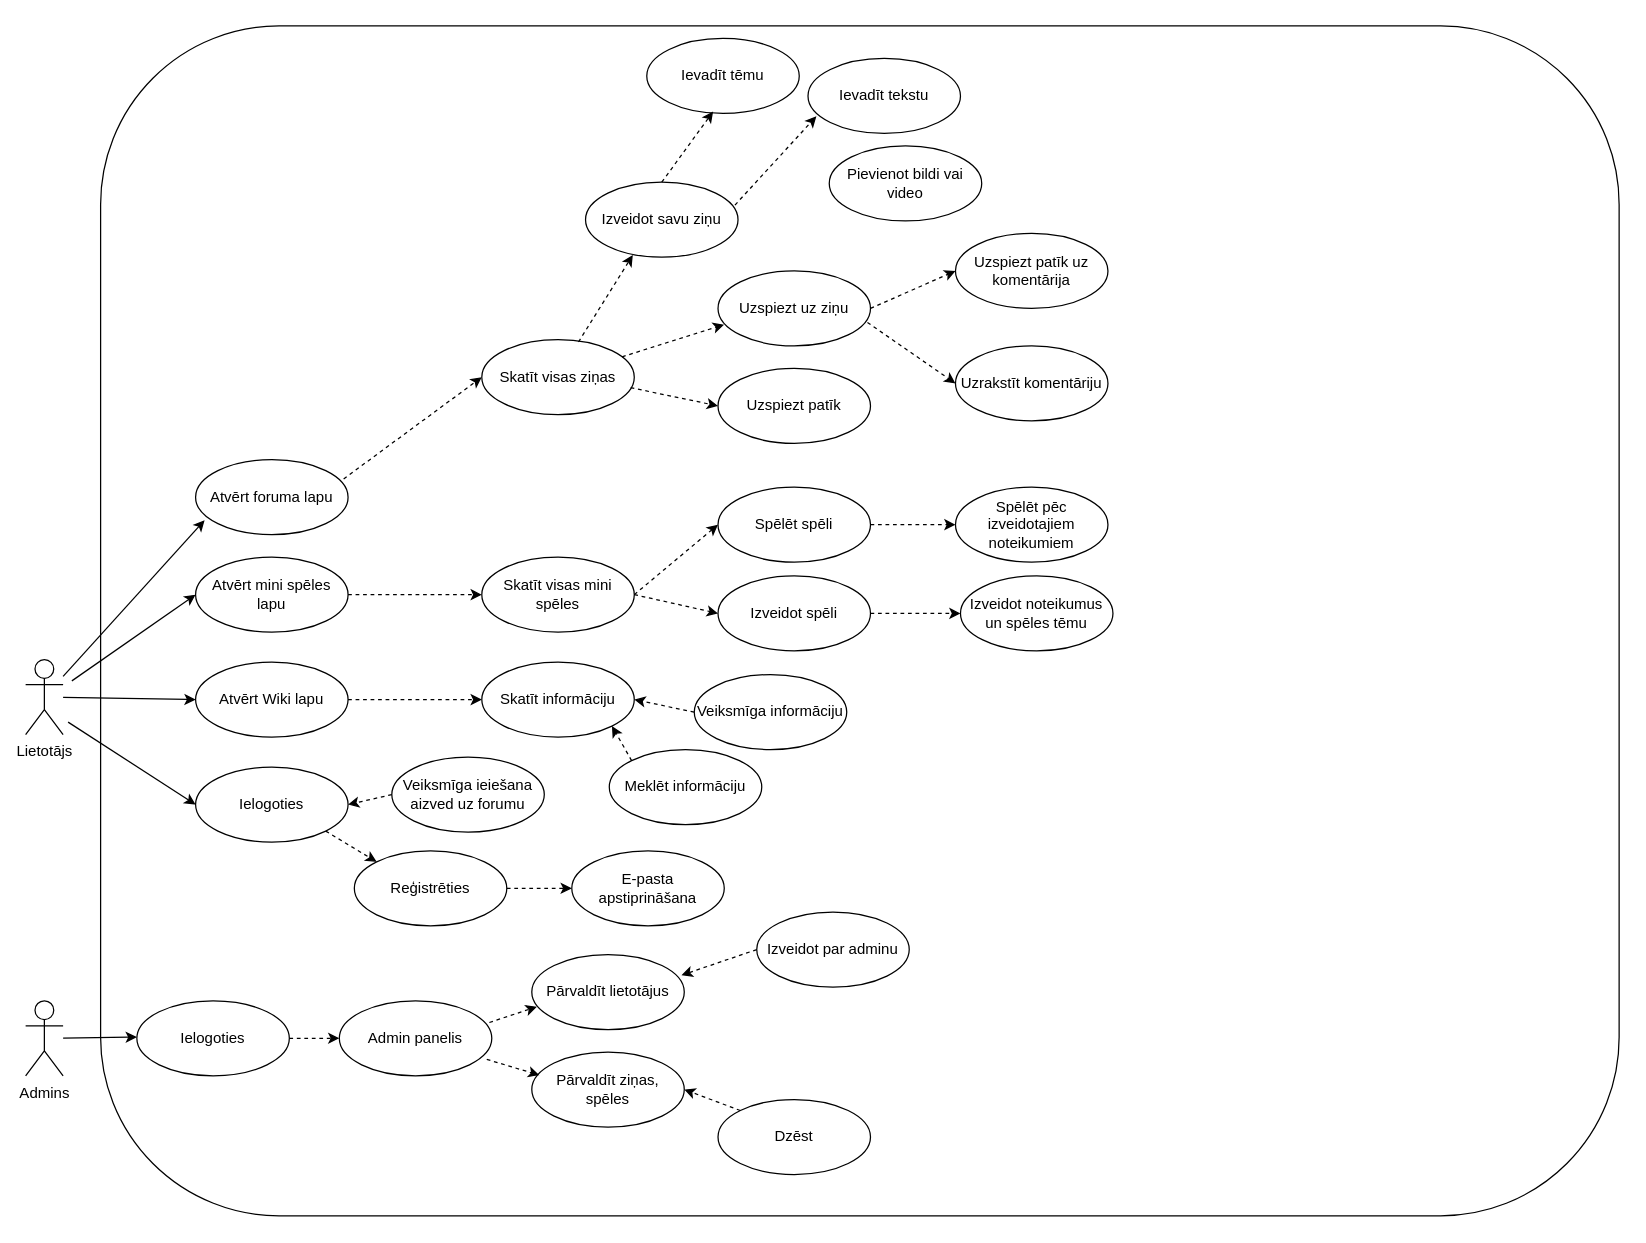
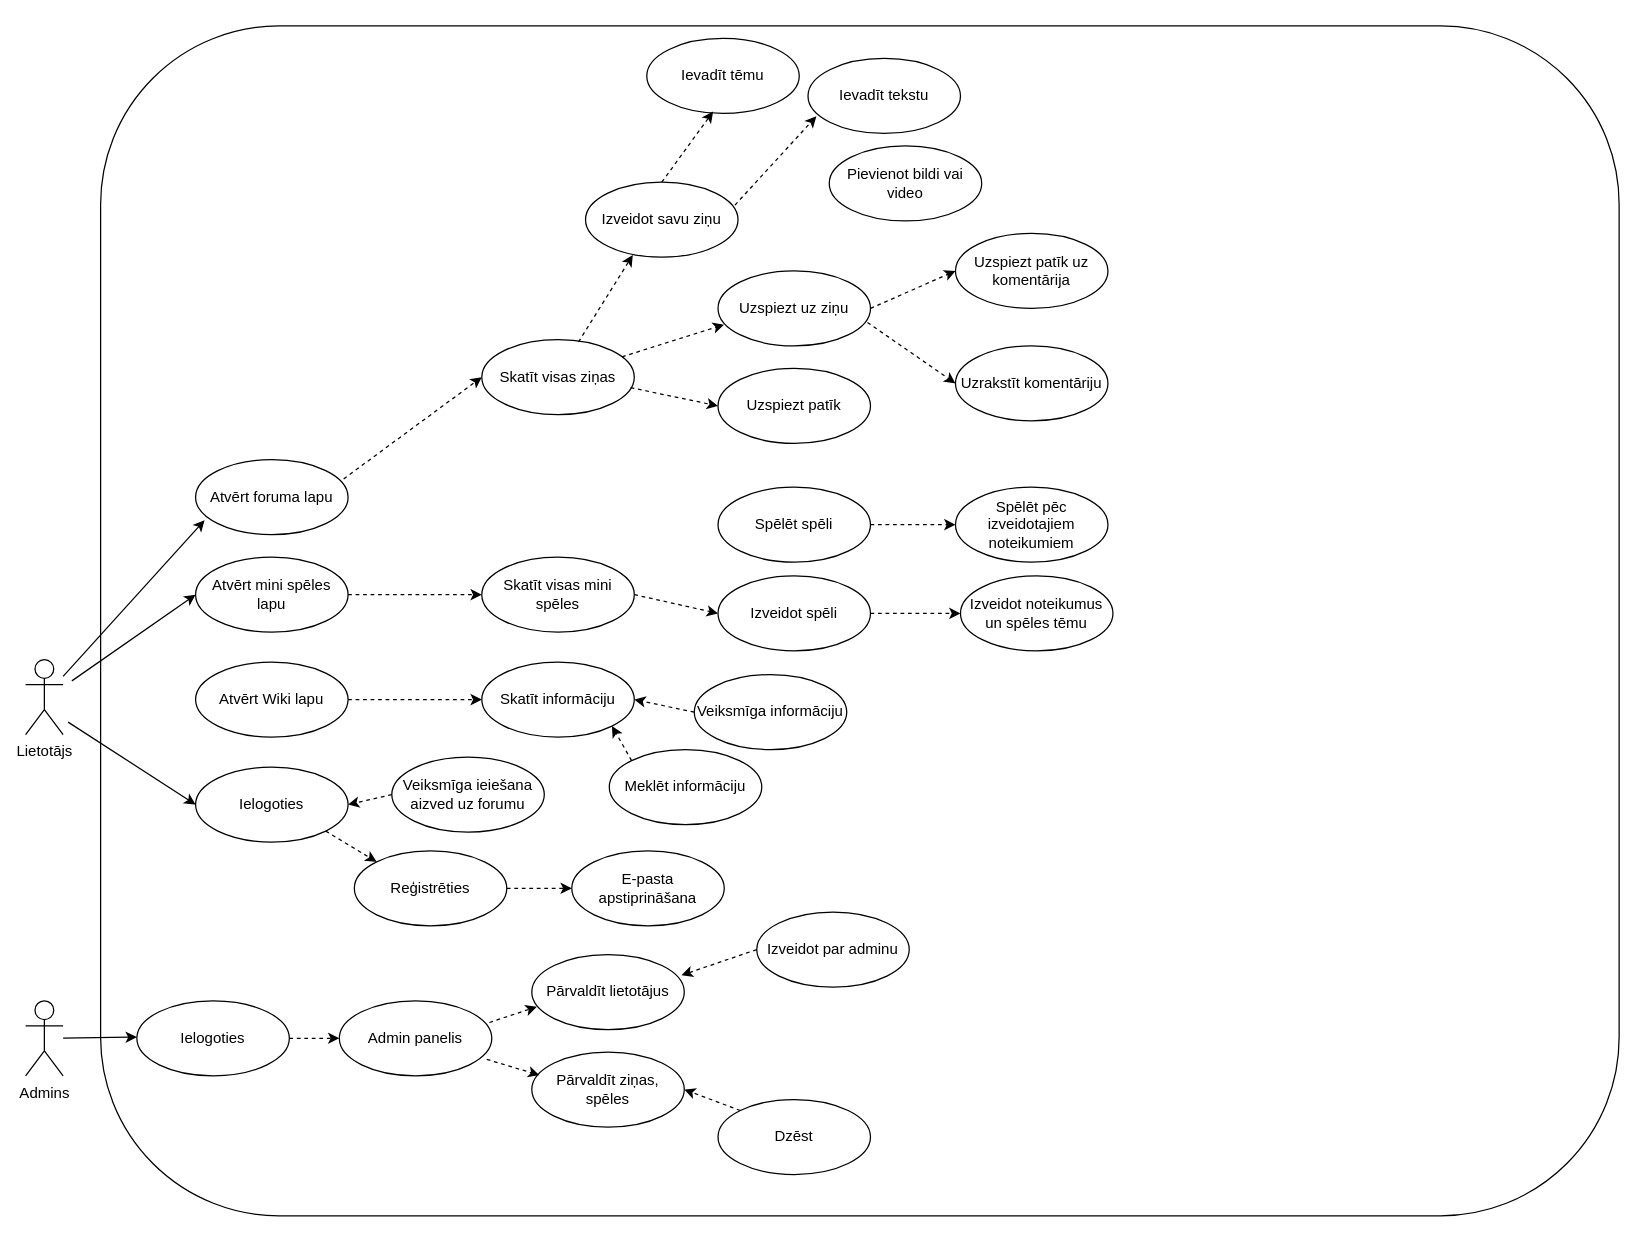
  <mxCell id="0" />
  <mxCell id="1" parent="0" />
  <mxCell id="2" value="Lietotājs" style="shape=umlActor;verticalLabelPosition=bottom;verticalAlign=top;html=1;outlineConnect=0;" parent="1" vertex="1"><mxGeometry x="20" y="527" width="30" height="60" as="geometry" /></mxCell>
  <mxCell id="3" value="Admins" style="shape=umlActor;verticalLabelPosition=bottom;verticalAlign=top;html=1;outlineConnect=0;" parent="1" vertex="1"><mxGeometry x="20" y="800" width="30" height="60" as="geometry" /></mxCell>
  <mxCell id="4" value="" style="rounded=1;whiteSpace=wrap;html=1;" parent="1" vertex="1"><mxGeometry x="80" y="20" width="1215" height="952" as="geometry" /></mxCell>
  <mxCell id="5" value="Atvērt foruma lapu" style="ellipse;whiteSpace=wrap;html=1;" parent="1" vertex="1"><mxGeometry x="156" y="367" width="122" height="60" as="geometry" /></mxCell>
  <mxCell id="6" value="Atvērt mini spēles lapu" style="ellipse;whiteSpace=wrap;html=1;" vertex="1" parent="1"><mxGeometry x="156" y="445" width="122" height="60" as="geometry" /></mxCell>
  <mxCell id="7" value="Atvērt Wiki lapu" style="ellipse;whiteSpace=wrap;html=1;" vertex="1" parent="1"><mxGeometry x="156" y="529" width="122" height="60" as="geometry" /></mxCell>
  <mxCell id="8" value="Ielogoties" style="ellipse;whiteSpace=wrap;html=1;" vertex="1" parent="1"><mxGeometry x="156" y="613" width="122" height="60" as="geometry" /></mxCell>
  <mxCell id="9" value="Uzspiezt uz ziņu" style="ellipse;whiteSpace=wrap;html=1;" vertex="1" parent="1"><mxGeometry x="574" y="216" width="122" height="60" as="geometry" /></mxCell>
  <mxCell id="10" style="rounded=0;orthogonalLoop=1;jettySize=auto;html=1;entryX=0;entryY=0.5;entryDx=0;entryDy=0;dashed=1;exitX=0.971;exitY=0.257;exitDx=0;exitDy=0;exitPerimeter=0;" edge="1" parent="1" source="5" target="11"><mxGeometry relative="1" as="geometry"><mxPoint x="-46" y="452.98" as="sourcePoint" /><mxPoint x="354" y="447" as="targetPoint" /></mxGeometry></mxCell>
  <mxCell id="11" value="Skatīt visas ziņas" style="ellipse;whiteSpace=wrap;html=1;" vertex="1" parent="1"><mxGeometry x="385" y="271" width="122" height="60" as="geometry" /></mxCell>
  <mxCell id="12" style="rounded=0;orthogonalLoop=1;jettySize=auto;html=1;entryX=0.04;entryY=0.716;entryDx=0;entryDy=0;dashed=1;entryPerimeter=0;" edge="1" parent="1" source="11" target="9"><mxGeometry relative="1" as="geometry"><mxPoint x="516" y="430" as="sourcePoint" /><mxPoint x="623" y="430" as="targetPoint" /></mxGeometry></mxCell>
  <mxCell id="13" value="Uzrakstīt komentāriju" style="ellipse;whiteSpace=wrap;html=1;" vertex="1" parent="1"><mxGeometry x="764" y="276" width="122" height="60" as="geometry" /></mxCell>
  <mxCell id="14" style="rounded=0;orthogonalLoop=1;jettySize=auto;html=1;exitX=0.98;exitY=0.687;exitDx=0;exitDy=0;entryX=0;entryY=0.5;entryDx=0;entryDy=0;dashed=1;exitPerimeter=0;" edge="1" parent="1" source="9" target="13"><mxGeometry relative="1" as="geometry"><mxPoint x="675" y="333" as="sourcePoint" /><mxPoint x="743" y="297" as="targetPoint" /></mxGeometry></mxCell>
  <mxCell id="15" value="Uzspiezt&amp;nbsp;patīk" style="ellipse;whiteSpace=wrap;html=1;" vertex="1" parent="1"><mxGeometry x="574" y="294" width="122" height="60" as="geometry" /></mxCell>
  <mxCell id="16" style="rounded=0;orthogonalLoop=1;jettySize=auto;html=1;entryX=0.059;entryY=0.808;entryDx=0;entryDy=0;entryPerimeter=0;" edge="1" parent="1" source="2" target="5"><mxGeometry relative="1" as="geometry"><mxPoint x="288" y="407" as="sourcePoint" /><mxPoint x="395" y="407" as="targetPoint" /></mxGeometry></mxCell>
  <mxCell id="17" style="rounded=0;orthogonalLoop=1;jettySize=auto;html=1;entryX=0;entryY=0.5;entryDx=0;entryDy=0;" edge="1" parent="1" target="6"><mxGeometry relative="1" as="geometry"><mxPoint x="57" y="544" as="sourcePoint" /><mxPoint x="156" y="473" as="targetPoint" /></mxGeometry></mxCell>
- <mxCell id="18" style="rounded=0;orthogonalLoop=1;jettySize=auto;html=1;entryX=0;entryY=0.5;entryDx=0;entryDy=0;" edge="1" parent="1" source="2" target="7"><mxGeometry relative="1" as="geometry"><mxPoint x="0" y="758" as="sourcePoint" /><mxPoint x="154" y="560" as="targetPoint" /></mxGeometry></mxCell>
  <mxCell id="19" style="rounded=0;orthogonalLoop=1;jettySize=auto;html=1;entryX=0;entryY=0.5;entryDx=0;entryDy=0;" edge="1" parent="1" target="8"><mxGeometry relative="1" as="geometry"><mxPoint x="54" y="577" as="sourcePoint" /><mxPoint x="100" y="679" as="targetPoint" /></mxGeometry></mxCell>
  <mxCell id="20" value="Uzspiezt&amp;nbsp;patīk uz komentārija" style="ellipse;whiteSpace=wrap;html=1;" vertex="1" parent="1"><mxGeometry x="764" y="186" width="122" height="60" as="geometry" /></mxCell>
  <mxCell id="21" value="Skatīt visas mini spēles" style="ellipse;whiteSpace=wrap;html=1;" vertex="1" parent="1"><mxGeometry x="385" y="445" width="122" height="60" as="geometry" /></mxCell>
  <mxCell id="22" style="rounded=0;orthogonalLoop=1;jettySize=auto;html=1;entryX=0;entryY=0.5;entryDx=0;entryDy=0;dashed=1;exitX=1;exitY=0.5;exitDx=0;exitDy=0;" edge="1" parent="1" source="6" target="21"><mxGeometry relative="1" as="geometry"><mxPoint x="278" y="472" as="sourcePoint" /><mxPoint x="383" y="513" as="targetPoint" /></mxGeometry></mxCell>
  <mxCell id="23" value="Veiksmīga ieiešana aizved uz forumu" style="ellipse;whiteSpace=wrap;html=1;" vertex="1" parent="1"><mxGeometry x="313" y="605" width="122" height="60" as="geometry" /></mxCell>
  <mxCell id="24" value="Spēlēt spēli" style="ellipse;whiteSpace=wrap;html=1;" vertex="1" parent="1"><mxGeometry x="574" y="389" width="122" height="60" as="geometry" /></mxCell>
- <mxCell id="25" style="rounded=0;orthogonalLoop=1;jettySize=auto;html=1;entryX=0;entryY=0.5;entryDx=0;entryDy=0;dashed=1;exitX=1;exitY=0.5;exitDx=0;exitDy=0;" edge="1" parent="1" source="21" target="24"><mxGeometry relative="1" as="geometry"><mxPoint x="603" y="515" as="sourcePoint" /><mxPoint x="710" y="515" as="targetPoint" /></mxGeometry></mxCell>
  <mxCell id="26" value="Izveidot spēli" style="ellipse;whiteSpace=wrap;html=1;" vertex="1" parent="1"><mxGeometry x="574" y="460" width="122" height="60" as="geometry" /></mxCell>
  <mxCell id="27" style="rounded=0;orthogonalLoop=1;jettySize=auto;html=1;entryX=0;entryY=0.5;entryDx=0;entryDy=0;dashed=1;exitX=1;exitY=0.5;exitDx=0;exitDy=0;" edge="1" parent="1" source="21" target="26"><mxGeometry relative="1" as="geometry"><mxPoint x="496" y="572" as="sourcePoint" /><mxPoint x="563" y="516" as="targetPoint" /></mxGeometry></mxCell>
  <mxCell id="28" value="Spēlēt pēc izveidotajiem noteikumiem" style="ellipse;whiteSpace=wrap;html=1;" vertex="1" parent="1"><mxGeometry x="764" y="389" width="122" height="60" as="geometry" /></mxCell>
  <mxCell id="29" value="Izveidot noteikumus un spēles tēmu" style="ellipse;whiteSpace=wrap;html=1;" vertex="1" parent="1"><mxGeometry x="768" y="460" width="122" height="60" as="geometry" /></mxCell>
  <mxCell id="30" style="rounded=0;orthogonalLoop=1;jettySize=auto;html=1;entryX=0;entryY=0.5;entryDx=0;entryDy=0;dashed=1;exitX=1;exitY=0.5;exitDx=0;exitDy=0;" edge="1" parent="1" source="24" target="28"><mxGeometry relative="1" as="geometry"><mxPoint x="686" y="478" as="sourcePoint" /><mxPoint x="753" y="422" as="targetPoint" /></mxGeometry></mxCell>
  <mxCell id="31" style="rounded=0;orthogonalLoop=1;jettySize=auto;html=1;entryX=0;entryY=0.5;entryDx=0;entryDy=0;dashed=1;exitX=1;exitY=0.5;exitDx=0;exitDy=0;" edge="1" parent="1" source="26" target="29"><mxGeometry relative="1" as="geometry"><mxPoint x="640" y="539" as="sourcePoint" /><mxPoint x="707" y="554" as="targetPoint" /></mxGeometry></mxCell>
  <mxCell id="32" style="rounded=0;orthogonalLoop=1;jettySize=auto;html=1;exitX=1;exitY=0.5;exitDx=0;exitDy=0;entryX=0;entryY=0.5;entryDx=0;entryDy=0;dashed=1;" edge="1" parent="1" source="9" target="20"><mxGeometry relative="1" as="geometry"><mxPoint x="726" y="252" as="sourcePoint" /><mxPoint x="812" y="291" as="targetPoint" /></mxGeometry></mxCell>
  <mxCell id="33" value="Izveidot savu ziņu" style="ellipse;whiteSpace=wrap;html=1;" vertex="1" parent="1"><mxGeometry x="468" y="145" width="122" height="60" as="geometry" /></mxCell>
  <mxCell id="34" style="rounded=0;orthogonalLoop=1;jettySize=auto;html=1;entryX=0.31;entryY=0.972;entryDx=0;entryDy=0;dashed=1;exitX=0.634;exitY=0.031;exitDx=0;exitDy=0;exitPerimeter=0;entryPerimeter=0;" edge="1" parent="1" source="11" target="33"><mxGeometry relative="1" as="geometry"><mxPoint x="298" y="256.5" as="sourcePoint" /><mxPoint x="409" y="175.5" as="targetPoint" /></mxGeometry></mxCell>
  <mxCell id="35" value="Ievadīt tēmu" style="ellipse;whiteSpace=wrap;html=1;" vertex="1" parent="1"><mxGeometry x="517" y="30" width="122" height="60" as="geometry" /></mxCell>
  <mxCell id="36" style="rounded=0;orthogonalLoop=1;jettySize=auto;html=1;dashed=1;exitX=0.5;exitY=0;exitDx=0;exitDy=0;entryX=0.435;entryY=0.975;entryDx=0;entryDy=0;entryPerimeter=0;" edge="1" parent="1" source="33" target="35"><mxGeometry relative="1" as="geometry"><mxPoint x="399" y="140.5" as="sourcePoint" /><mxPoint x="603" y="78" as="targetPoint" /></mxGeometry></mxCell>
  <mxCell id="37" style="rounded=0;orthogonalLoop=1;jettySize=auto;html=1;entryX=0;entryY=0.5;entryDx=0;entryDy=0;dashed=1;exitX=0.976;exitY=0.64;exitDx=0;exitDy=0;exitPerimeter=0;" edge="1" parent="1" source="11" target="15"><mxGeometry relative="1" as="geometry"><mxPoint x="474" y="372" as="sourcePoint" /><mxPoint x="556" y="346" as="targetPoint" /></mxGeometry></mxCell>
  <mxCell id="38" value="Ievadīt tekstu" style="ellipse;whiteSpace=wrap;html=1;" vertex="1" parent="1"><mxGeometry x="646" y="46" width="122" height="60" as="geometry" /></mxCell>
  <mxCell id="39" style="rounded=0;orthogonalLoop=1;jettySize=auto;html=1;dashed=1;exitX=0.98;exitY=0.305;exitDx=0;exitDy=0;entryX=0.055;entryY=0.771;entryDx=0;entryDy=0;entryPerimeter=0;exitPerimeter=0;" edge="1" parent="1" source="33" target="38"><mxGeometry relative="1" as="geometry"><mxPoint x="582" y="164" as="sourcePoint" /><mxPoint x="613" y="88" as="targetPoint" /></mxGeometry></mxCell>
  <mxCell id="40" value="Pievienot bildi vai video" style="ellipse;whiteSpace=wrap;html=1;" vertex="1" parent="1"><mxGeometry x="663" y="116" width="122" height="60" as="geometry" /></mxCell>
  <mxCell id="41" style="rounded=0;orthogonalLoop=1;jettySize=auto;html=1;dashed=1;exitX=1;exitY=0.5;exitDx=0;exitDy=0;entryX=0;entryY=0.5;entryDx=0;entryDy=0;" edge="1" parent="1" source="7" target="42"><mxGeometry relative="1" as="geometry"><mxPoint x="316" y="577" as="sourcePoint" /><mxPoint x="374" y="569" as="targetPoint" /></mxGeometry></mxCell>
  <mxCell id="42" value="Skatīt informāciju" style="ellipse;whiteSpace=wrap;html=1;" vertex="1" parent="1"><mxGeometry x="385" y="529" width="122" height="60" as="geometry" /></mxCell>
  <mxCell id="43" value="Veiksmīga informāciju" style="ellipse;whiteSpace=wrap;html=1;" vertex="1" parent="1"><mxGeometry x="555" y="539" width="122" height="60" as="geometry" /></mxCell>
  <mxCell id="44" style="rounded=0;orthogonalLoop=1;jettySize=auto;html=1;dashed=1;exitX=0;exitY=0.5;exitDx=0;exitDy=0;entryX=1;entryY=0.5;entryDx=0;entryDy=0;" edge="1" parent="1" source="43" target="42"><mxGeometry relative="1" as="geometry"><mxPoint x="467" y="637" as="sourcePoint" /><mxPoint x="574" y="637" as="targetPoint" /></mxGeometry></mxCell>
  <mxCell id="45" value="Meklēt informāciju" style="ellipse;whiteSpace=wrap;html=1;" vertex="1" parent="1"><mxGeometry x="487" y="599" width="122" height="60" as="geometry" /></mxCell>
  <mxCell id="46" style="rounded=0;orthogonalLoop=1;jettySize=auto;html=1;dashed=1;exitX=0;exitY=0;exitDx=0;exitDy=0;entryX=1;entryY=1;entryDx=0;entryDy=0;" edge="1" parent="1" source="45" target="42"><mxGeometry relative="1" as="geometry"><mxPoint x="455" y="623" as="sourcePoint" /><mxPoint x="407" y="613" as="targetPoint" /></mxGeometry></mxCell>
  <mxCell id="47" style="rounded=0;orthogonalLoop=1;jettySize=auto;html=1;dashed=1;exitX=0;exitY=0.5;exitDx=0;exitDy=0;entryX=1;entryY=0.5;entryDx=0;entryDy=0;" edge="1" parent="1" source="23" target="8"><mxGeometry relative="1" as="geometry"><mxPoint x="348" y="701" as="sourcePoint" /><mxPoint x="300" y="691" as="targetPoint" /></mxGeometry></mxCell>
  <mxCell id="48" value="Reģistrēties" style="ellipse;whiteSpace=wrap;html=1;" vertex="1" parent="1"><mxGeometry x="283" y="680" width="122" height="60" as="geometry" /></mxCell>
  <mxCell id="49" style="rounded=0;orthogonalLoop=1;jettySize=auto;html=1;dashed=1;exitX=1;exitY=1;exitDx=0;exitDy=0;entryX=0;entryY=0;entryDx=0;entryDy=0;" edge="1" parent="1" source="8" target="48"><mxGeometry relative="1" as="geometry"><mxPoint x="178" y="767" as="sourcePoint" /><mxPoint x="285" y="767" as="targetPoint" /></mxGeometry></mxCell>
  <mxCell id="50" value="E-pasta apstiprināšana" style="ellipse;whiteSpace=wrap;html=1;" vertex="1" parent="1"><mxGeometry x="457" y="680" width="122" height="60" as="geometry" /></mxCell>
  <mxCell id="51" style="rounded=0;orthogonalLoop=1;jettySize=auto;html=1;dashed=1;exitX=1;exitY=0.5;exitDx=0;exitDy=0;entryX=0;entryY=0.5;entryDx=0;entryDy=0;" edge="1" parent="1" source="48" target="50"><mxGeometry relative="1" as="geometry"><mxPoint x="411" y="723" as="sourcePoint" /><mxPoint x="452" y="748" as="targetPoint" /></mxGeometry></mxCell>
  <mxCell id="52" value="Pārvaldīt lietotājus" style="ellipse;whiteSpace=wrap;html=1;" vertex="1" parent="1"><mxGeometry x="425" y="763" width="122" height="60" as="geometry" /></mxCell>
  <mxCell id="53" value="Pārvaldīt ziņas, spēles" style="ellipse;whiteSpace=wrap;html=1;" vertex="1" parent="1"><mxGeometry x="425" y="841" width="122" height="60" as="geometry" /></mxCell>
  <mxCell id="54" value="Ielogoties" style="ellipse;whiteSpace=wrap;html=1;" vertex="1" parent="1"><mxGeometry x="109" y="800" width="122" height="60" as="geometry" /></mxCell>
  <mxCell id="55" value="Admin panelis" style="ellipse;whiteSpace=wrap;html=1;" vertex="1" parent="1"><mxGeometry x="271" y="800" width="122" height="60" as="geometry" /></mxCell>
  <mxCell id="56" style="rounded=0;orthogonalLoop=1;jettySize=auto;html=1;dashed=1;exitX=1;exitY=0.5;exitDx=0;exitDy=0;entryX=0;entryY=0.5;entryDx=0;entryDy=0;" edge="1" parent="1" source="54" target="55"><mxGeometry relative="1" as="geometry"><mxPoint x="270" y="674" as="sourcePoint" /><mxPoint x="311" y="699" as="targetPoint" /></mxGeometry></mxCell>
  <mxCell id="57" style="rounded=0;orthogonalLoop=1;jettySize=auto;html=1;dashed=1;exitX=0.984;exitY=0.289;exitDx=0;exitDy=0;entryX=0.033;entryY=0.696;entryDx=0;entryDy=0;entryPerimeter=0;exitPerimeter=0;" edge="1" parent="1" source="55" target="52"><mxGeometry relative="1" as="geometry"><mxPoint x="241" y="840" as="sourcePoint" /><mxPoint x="281" y="840" as="targetPoint" /></mxGeometry></mxCell>
  <mxCell id="58" style="rounded=0;orthogonalLoop=1;jettySize=auto;html=1;dashed=1;entryX=0.05;entryY=0.308;entryDx=0;entryDy=0;exitX=0.967;exitY=0.781;exitDx=0;exitDy=0;exitPerimeter=0;entryPerimeter=0;" edge="1" parent="1" source="55" target="53"><mxGeometry relative="1" as="geometry"><mxPoint x="241" y="933" as="sourcePoint" /><mxPoint x="281" y="840" as="targetPoint" /></mxGeometry></mxCell>
  <mxCell id="59" value="Izveidot par adminu" style="ellipse;whiteSpace=wrap;html=1;" vertex="1" parent="1"><mxGeometry x="605" y="729" width="122" height="60" as="geometry" /></mxCell>
  <mxCell id="60" style="rounded=0;orthogonalLoop=1;jettySize=auto;html=1;dashed=1;exitX=0;exitY=0.5;exitDx=0;exitDy=0;entryX=0.982;entryY=0.275;entryDx=0;entryDy=0;entryPerimeter=0;" edge="1" parent="1" source="59" target="52"><mxGeometry relative="1" as="geometry"><mxPoint x="401" y="827" as="sourcePoint" /><mxPoint x="439" y="815" as="targetPoint" /></mxGeometry></mxCell>
  <mxCell id="61" value="Dzēst" style="ellipse;whiteSpace=wrap;html=1;" vertex="1" parent="1"><mxGeometry x="574" y="879" width="122" height="60" as="geometry" /></mxCell>
  <mxCell id="62" style="rounded=0;orthogonalLoop=1;jettySize=auto;html=1;dashed=1;exitX=0;exitY=0;exitDx=0;exitDy=0;entryX=1;entryY=0.5;entryDx=0;entryDy=0;" edge="1" parent="1" source="61" target="53"><mxGeometry relative="1" as="geometry"><mxPoint x="553" y="969" as="sourcePoint" /><mxPoint x="490" y="950" as="targetPoint" /></mxGeometry></mxCell>
  <mxCell id="63" style="rounded=0;orthogonalLoop=1;jettySize=auto;html=1;entryX=0.059;entryY=0.808;entryDx=0;entryDy=0;entryPerimeter=0;" edge="1" parent="1" source="3"><mxGeometry relative="1" as="geometry"><mxPoint x="-4" y="954" as="sourcePoint" /><mxPoint x="109" y="829" as="targetPoint" /></mxGeometry></mxCell>
